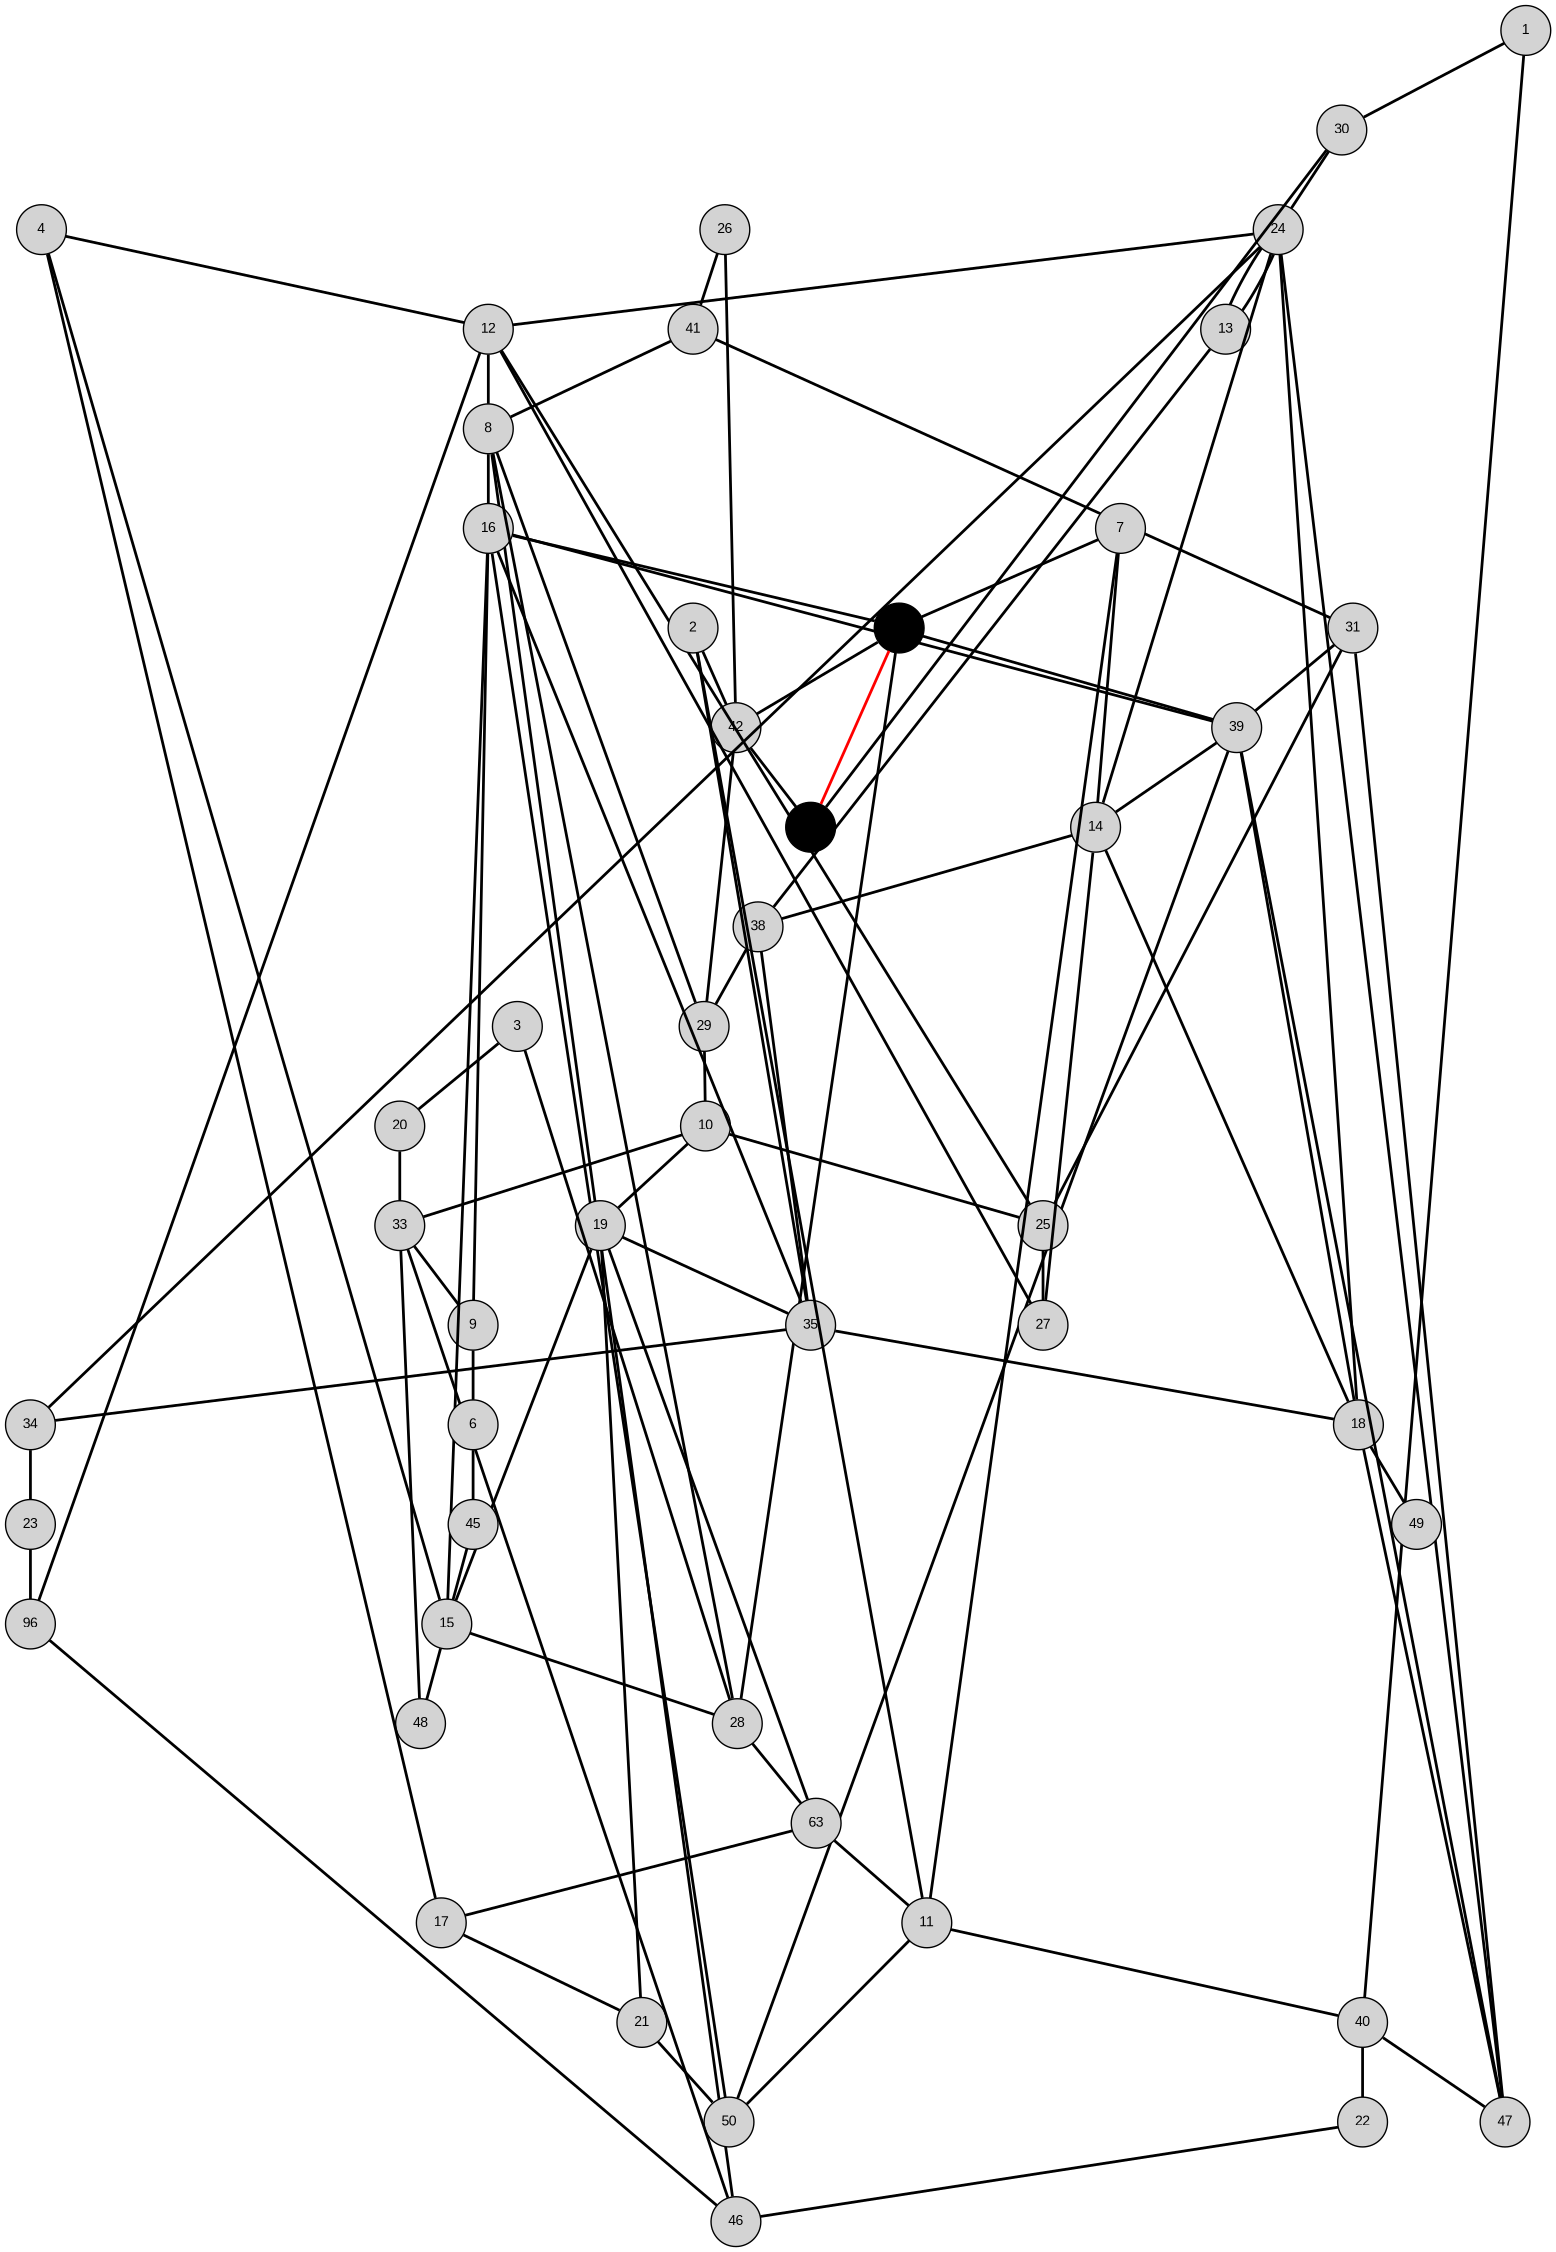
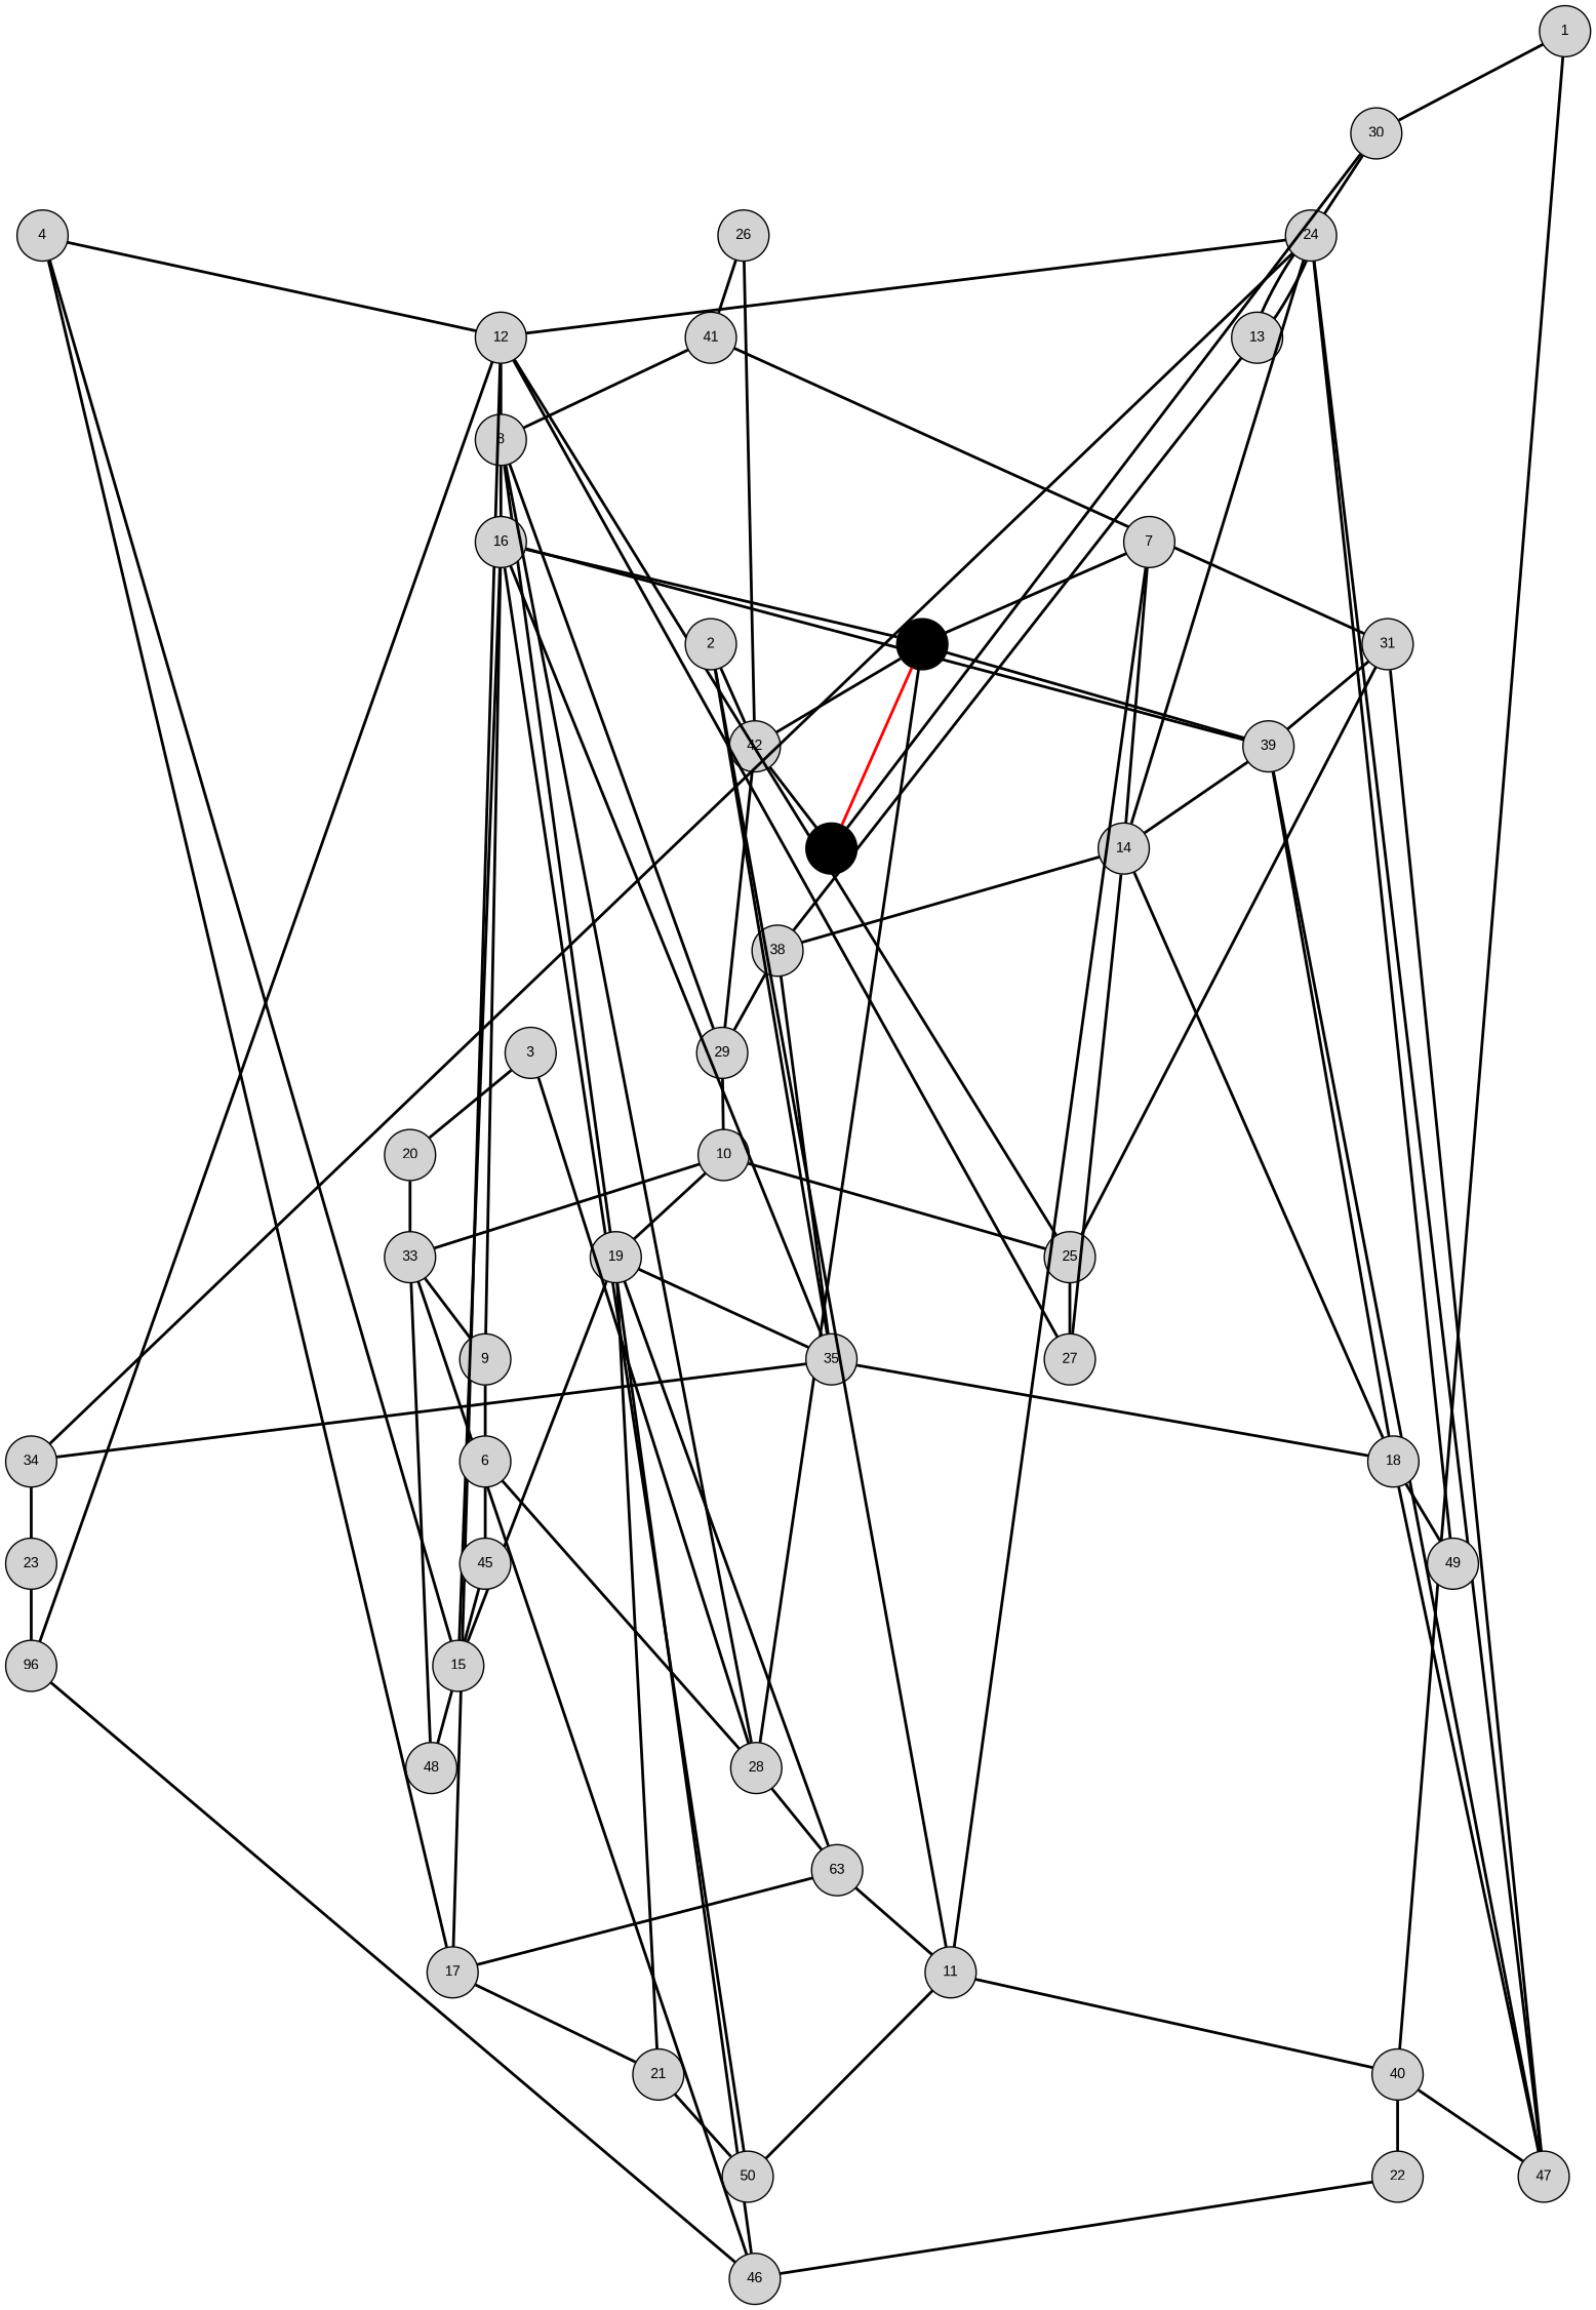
  graph {
    splines=line
    node [fixedsize=true fontname=Arial fontsize=10 shape=circle style=filled]
    edge [arrowhead=none f=1 penwidth=2]
    1 [height=0.5 width=0.5]
    30 [height=0.5 width=0.5]
    40 [height=0.5 width=0.5]
    24 [height=0.5 width=0.5]
    44 [fillcolor=black height=0.5 width=0.5]
    47 [height=0.5 width=0.5]
    22 [height=0.5 width=0.5]
    12 [height=0.5 width=0.5]
    13 [height=0.5 width=0.5]
    49 [height=0.5 width=0.5]
    32 [fillcolor=black height=0.5 width=0.5]
    46 [height=0.5 width=0.5]
    8 [height=0.5 width=0.5]
    n14 [height=0.5 label=96 width=0.5]
    17 [height=0.5 width=0.5]
    38 [height=0.5 width=0.5]
    39 [height=0.5 width=0.5]
    42 [height=0.5 width=0.5]
    28 [height=0.5 width=0.5]
    16 [height=0.5 width=0.5]
    50 [height=0.5 width=0.5]
    14 [height=0.5 width=0.5]
    18 [height=0.5 width=0.5]
    29 [height=0.5 width=0.5]
    n25 [height=0.5 label=63 width=0.5]
    10 [height=0.5 width=0.5]
    25 [height=0.5 width=0.5]
    19 [height=0.5 width=0.5]
    33 [height=0.5 width=0.5]
    27 [height=0.5 width=0.5]
    35 [height=0.5 width=0.5]
    15 [height=0.5 width=0.5]
    9 [height=0.5 width=0.5]
    48 [height=0.5 width=0.5]
    34 [height=0.5 width=0.5]
    11 [height=0.5 width=0.5]
    6 [height=0.5 width=0.5]
    21 [height=0.5 width=0.5]
    23 [height=0.5 width=0.5]
    45 [height=0.5 width=0.5]
    26 [height=0.5 width=0.5]
    41 [height=0.5 width=0.5]
    2 [height=0.5 width=0.5]
    31 [height=0.5 width=0.5]
    3 [height=0.5 width=0.5]
    20 [height=0.5 width=0.5]
    4 [height=0.5 width=0.5]
    7 [height=0.5 width=0.5]
    1 -- 30
    1 -- 40 [f=14]
    30 -- 24
    30 -- 44 [f=15]
    40 -- 47
    40 -- 22
    24 -- 47 [f=12]
    24 -- 12 [f=19]
    24 -- 13
-   24 -- 18
+   24 -- 49
    44 -- 32 [color=red f=15]
    22 -- 46
    12 -- 8
    12 -- n14 [f=5]
+   12 -- 17 [f=16]
    13 -- 24 [f=19]
    13 -- 38
    32 -- 39 [f=13]
    32 -- 42 [f=15]
    32 -- 28
    8 -- 46
    8 -- 16 [f=18]
    n14 -- 46 [f=4]
    17 -- 21 [f=4]
    38 -- 29
    38 -- 35 [f=15]
    39 -- 47 [f=10]
-   39 -- 50 [f=2]
    39 -- 14 [f=2]
    39 -- 18 [f=17]
    42 -- 44 [f=2]
    42 -- 29 [f=12]
    28 -- 8 [f=18]
    28 -- n25
    16 -- 32 [f=14]
    16 -- 39 [f=8]
    16 -- 50 [f=2]
    14 -- 24 [f=15]
    14 -- 38 [f=18]
    14 -- 18 [f=2]
    18 -- 47 [f=20]
    18 -- 49 [f=2]
    29 -- 8 [f=17]
    29 -- 10
    n25 -- 17 [f=19]
    n25 -- 11
    10 -- 25
    10 -- 19 [f=5]
    10 -- 33
    25 -- 12
    25 -- 27
    19 -- n25 [f=4]
    19 -- 35 [f=4]
    19 -- 15 [f=9]
    33 -- 46 [f=3]
    33 -- 9 [f=2]
    33 -- 48 [f=17]
    27 -- 12
    27 -- 14 [f=8]
    35 -- 16 [f=6]
    35 -- 18 [f=16]
    35 -- 34 [f=4]
    15 -- 16 [f=2]
    15 -- 48 [f=2]
    9 -- 16
    9 -- 6 [f=2]
    34 -- 24 [f=11]
    34 -- 23 [f=4]
    11 -- 40
    11 -- 50
-   15 -- 28 [f=10]
+   6 -- 28 [f=10]
    6 -- 45 [f=2]
    21 -- 50 [f=4]
    21 -- 19 [f=4]
    23 -- n14 [f=4]
    45 -- 15 [f=2]
    26 -- 42 [f=15]
    26 -- 41 [f=2]
    41 -- 8 [f=16]
    41 -- 31 [f=2]
    2 -- 42 [f=2]
    2 -- 35 [f=3]
    2 -- 11 [f=19]
    31 -- 47 [f=17]
    31 -- 39 [f=2]
    31 -- 25 [f=14]
    3 -- 28 [f=19]
    3 -- 20 [f=2]
    20 -- 33 [f=2]
    4 -- 12 [f=16]
    4 -- 17 [f=4]
    4 -- 15 [f=6]
    7 -- 32
    7 -- 14 [f=17]
    7 -- 11 [f=2]
  }
